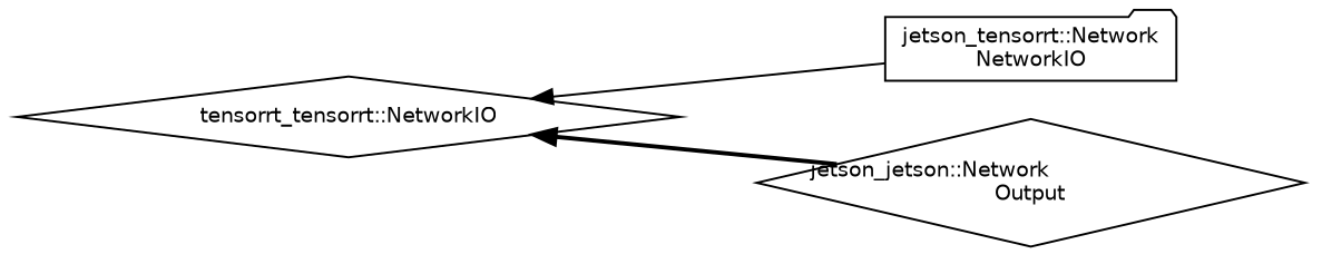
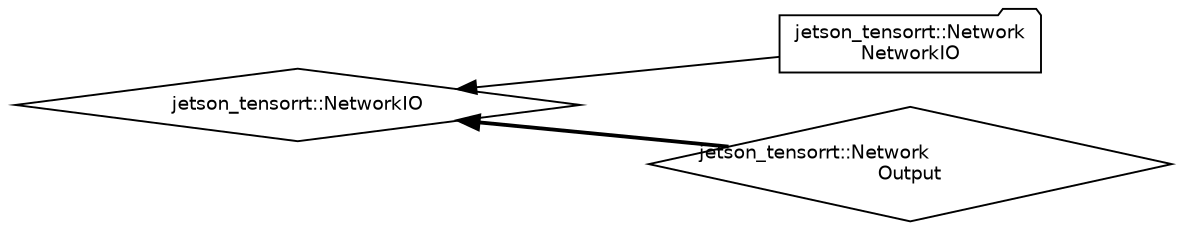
  digraph {
    fontname="DejaVu Sans"
    rankdir=LR
    node [color=black fillcolor=white fontname="DejaVu Sans" fontsize=10 shape=diamond style=filled]
    edge [color=black dir=back fontname="DejaVu Sans" fontsize=10 labelfontname=Helvetica labelfontsize=10]
-   n1 [height=0.2 label="tensorrt_tensorrt::NetworkIO" width=0.4]
+   n1 [height=0.2 label="jetson_tensorrt::NetworkIO" width=0.4]
    n2 [height=0.2 label="jetson_tensorrt::Network\lNetworkIO" shape=folder width=0.4]
-   n3 [height=0.2 label="jetson_jetson::Network\lOutput" width=0.4]
+   n3 [height=0.2 label="jetson_tensorrt::Network\lOutput" width=0.4]
    n1 -> n2 [style=solid]
    n1 -> n3 [style=bold]
  }
